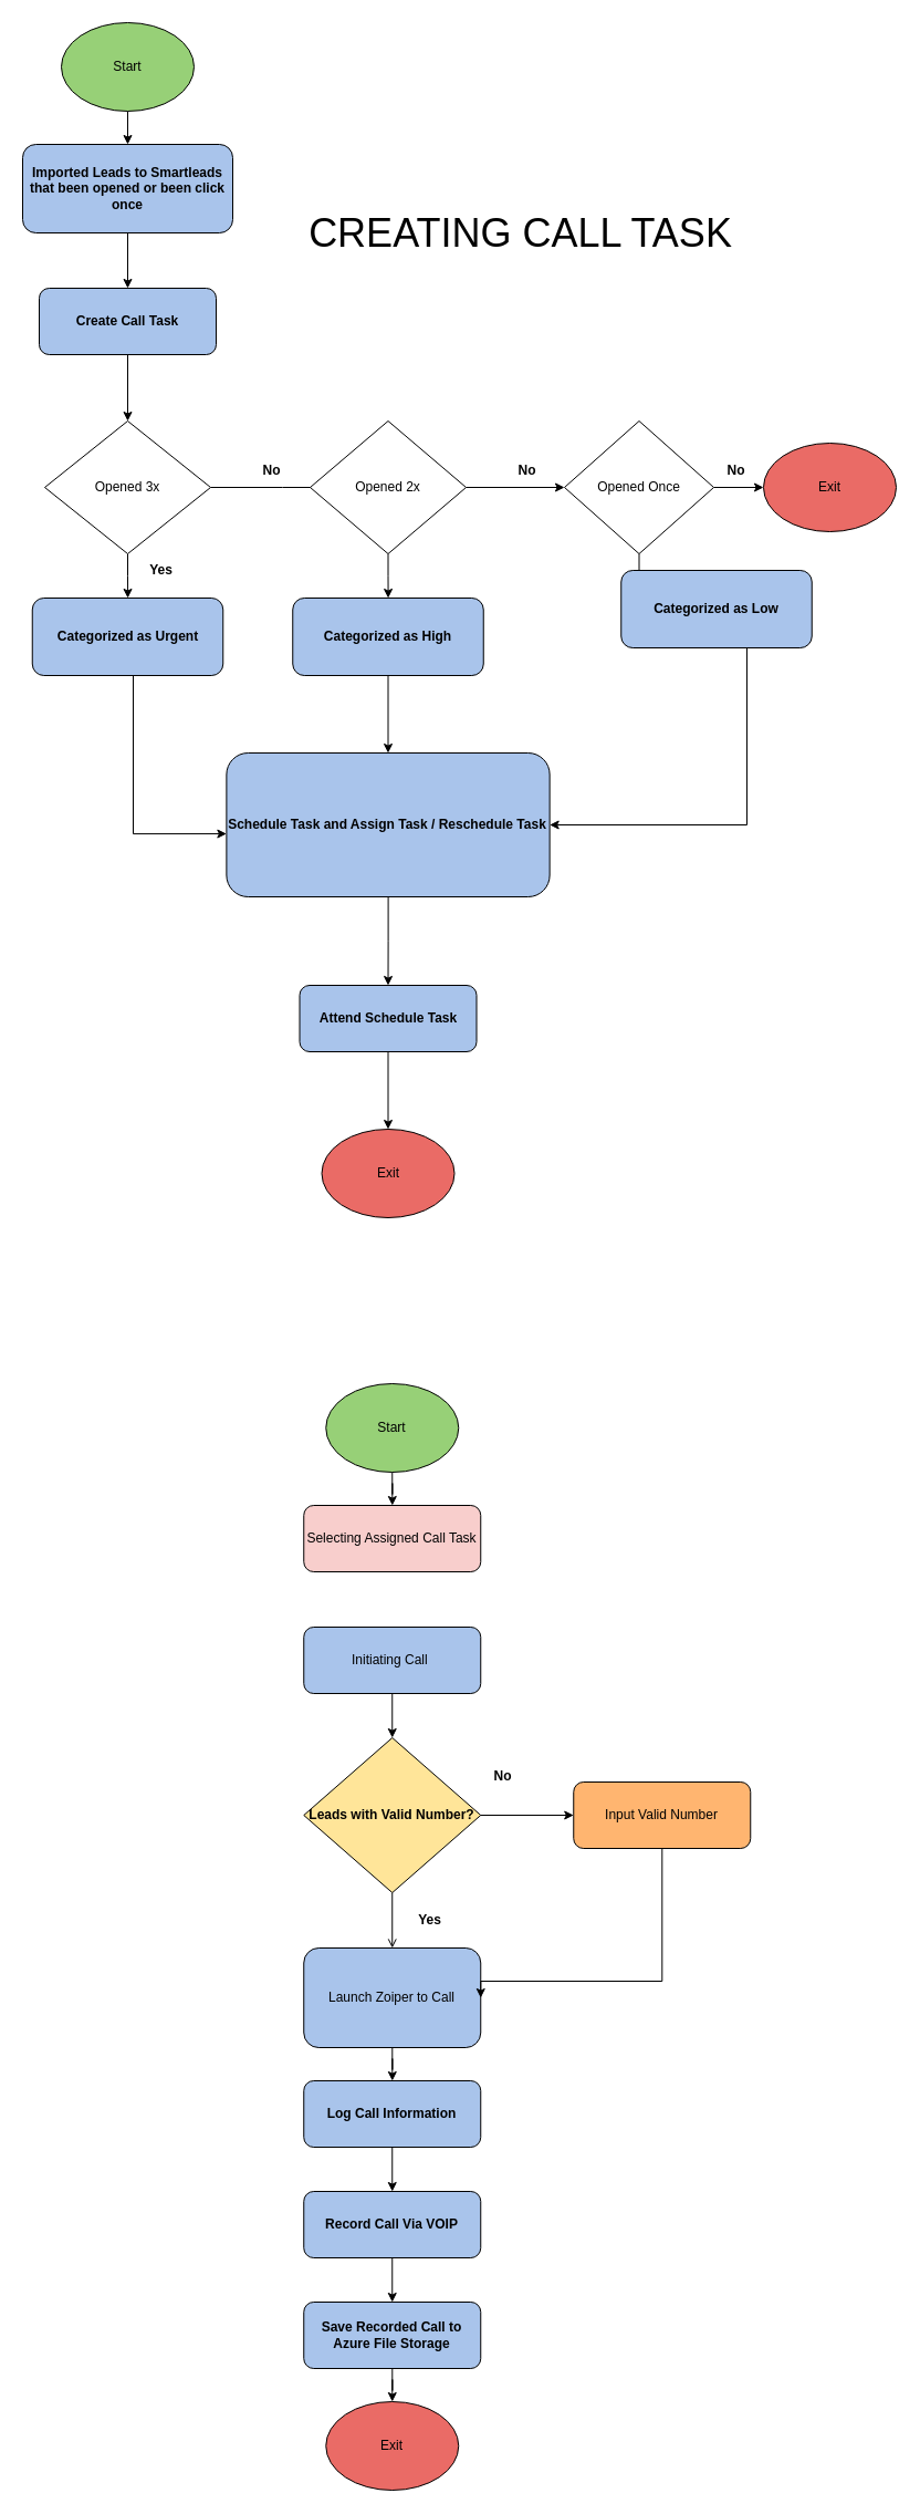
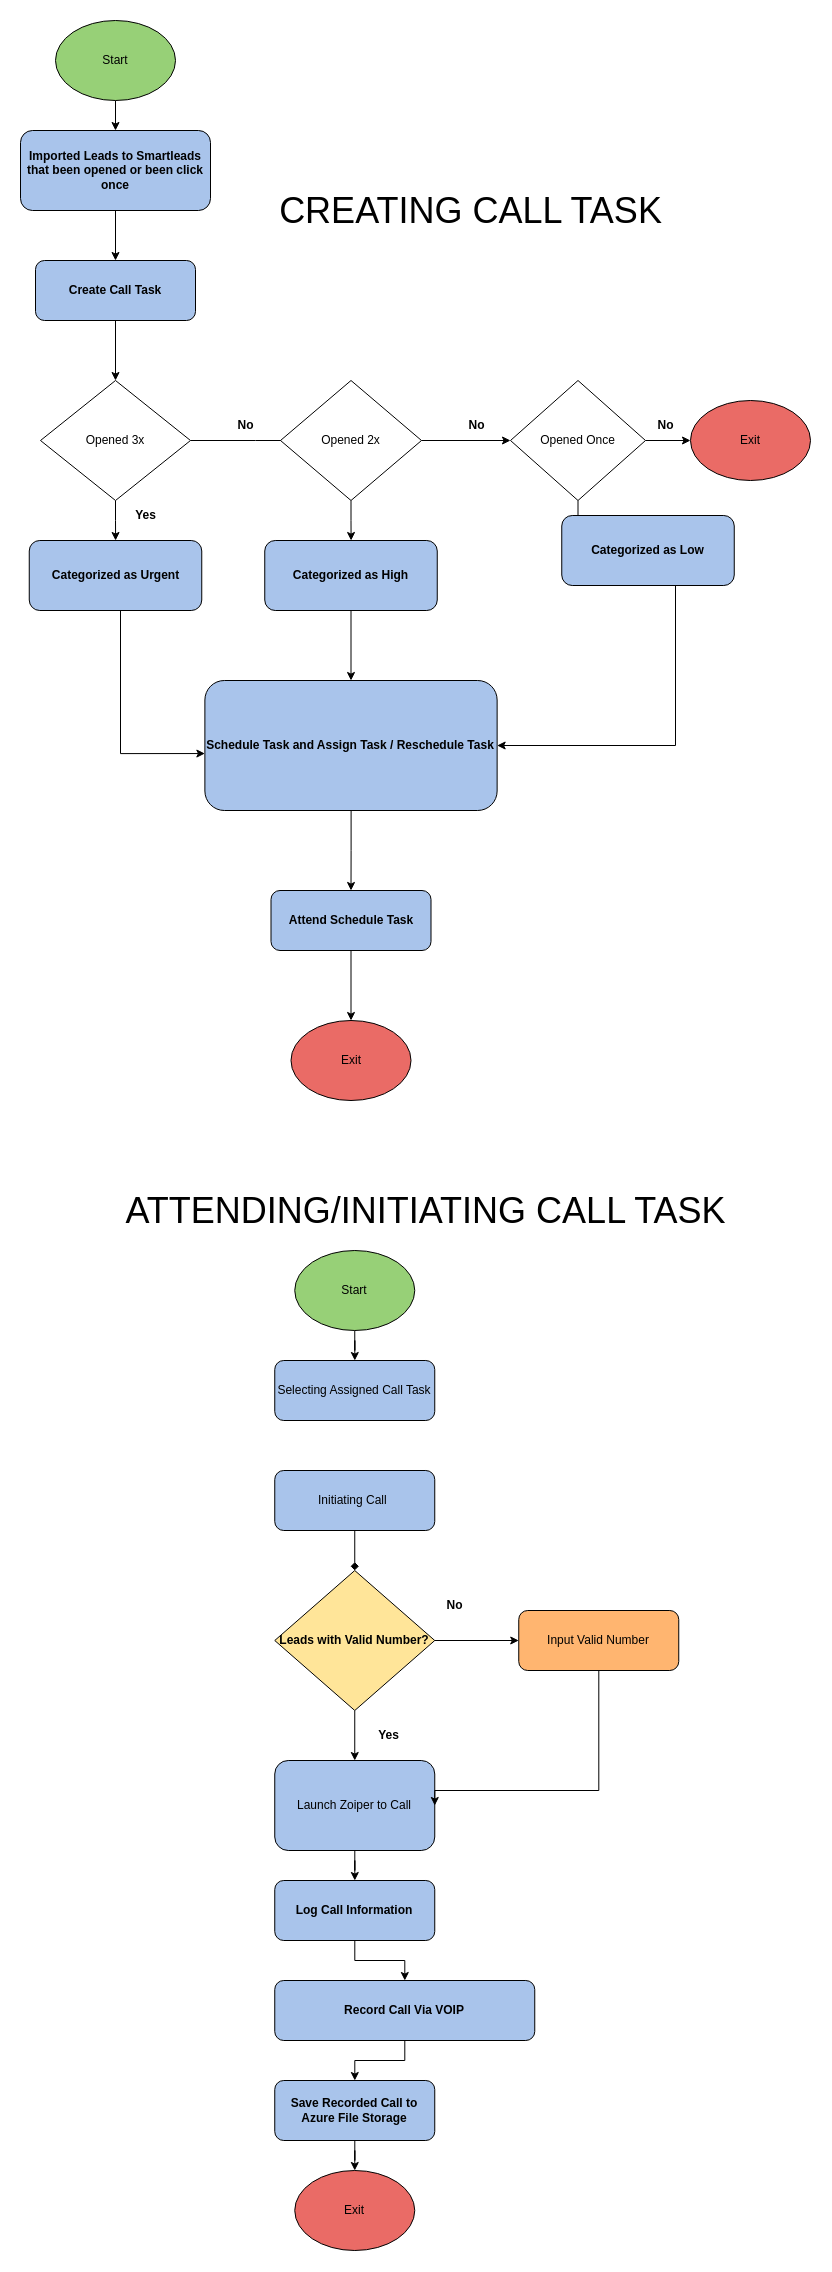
  <mxCell id="0" />
  <mxCell id="1" parent="0" />
  <mxCell id="2" value="" style="edgeStyle=orthogonalEdgeStyle;rounded=0;orthogonalLoop=1;jettySize=auto;html=1;" edge="1" parent="1" source="3" target="4"><mxGeometry relative="1" as="geometry" /></mxCell>
  <mxCell id="3" value="&lt;b&gt;Imported Leads to Smartleads that been opened or been click once&lt;/b&gt;" style="rounded=1;whiteSpace=wrap;html=1;fontSize=12;glass=0;strokeWidth=1;shadow=0;fillColor=#A9C4EB;" vertex="1" parent="1"><mxGeometry x="20" y="130" width="190" height="80" as="geometry" /></mxCell>
  <mxCell id="4" value="Create Call Task" style="rounded=1;whiteSpace=wrap;html=1;fontStyle=1;fillColor=#A9C4EB;" vertex="1" parent="1"><mxGeometry x="35" y="260" width="160" height="60" as="geometry" /></mxCell>
  <mxCell id="5" value="" style="edgeStyle=orthogonalEdgeStyle;rounded=0;orthogonalLoop=1;jettySize=auto;html=1;" edge="1" parent="1" source="6" target="8"><mxGeometry relative="1" as="geometry" /></mxCell>
  <mxCell id="6" value="Schedule Task and Assign Task / Reschedule Task" style="rounded=1;whiteSpace=wrap;html=1;fontStyle=1;fillColor=#A9C4EB;" vertex="1" parent="1"><mxGeometry x="204.38" y="680" width="292.25" height="130" as="geometry" /></mxCell>
  <mxCell id="7" value="" style="edgeStyle=orthogonalEdgeStyle;rounded=0;orthogonalLoop=1;jettySize=auto;html=1;" edge="1" parent="1" source="8" target="44"><mxGeometry relative="1" as="geometry" /></mxCell>
  <mxCell id="8" value="Attend Schedule Task" style="rounded=1;whiteSpace=wrap;html=1;fontStyle=1;fillColor=#A9C4EB;" vertex="1" parent="1"><mxGeometry x="270.51" y="890" width="160" height="60" as="geometry" /></mxCell>
  <mxCell id="9" value="" style="edgeStyle=orthogonalEdgeStyle;rounded=0;orthogonalLoop=1;jettySize=auto;html=1;" edge="1" parent="1" source="10" target="19"><mxGeometry relative="1" as="geometry" /></mxCell>
  <mxCell id="10" value="&lt;span style=&quot;font-weight: normal;&quot;&gt;Launch Zoiper to Call&lt;br&gt;&lt;/span&gt;" style="rounded=1;whiteSpace=wrap;html=1;fontStyle=1;fillColor=#A9C4EB;" vertex="1" parent="1"><mxGeometry x="274.25" y="1760" width="160" height="90" as="geometry" /></mxCell>
  <mxCell id="11" style="edgeStyle=orthogonalEdgeStyle;rounded=0;orthogonalLoop=1;jettySize=auto;html=1;entryX=1;entryY=0.5;entryDx=0;entryDy=0;" edge="1" parent="1" source="12" target="10"><mxGeometry relative="1" as="geometry"><Array as="points"><mxPoint x="598.25" y="1790" /></Array></mxGeometry></mxCell>
  <mxCell id="12" value="&lt;span style=&quot;font-weight: normal;&quot;&gt;Input Valid Number&lt;/span&gt;" style="rounded=1;whiteSpace=wrap;html=1;fontStyle=1;fillColor=#FFB570;" vertex="1" parent="1"><mxGeometry x="518.25" y="1610" width="160" height="60" as="geometry" /></mxCell>
- <mxCell id="13" value="" style="edgeStyle=orthogonalEdgeStyle;rounded=0;orthogonalLoop=1;jettySize=auto;html=1;endArrow=open;" edge="1" parent="1" source="15" target="10"><mxGeometry relative="1" as="geometry" /></mxCell>
+ <mxCell id="13" value="" style="edgeStyle=orthogonalEdgeStyle;rounded=0;orthogonalLoop=1;jettySize=auto;html=1;" edge="1" parent="1" source="15" target="10"><mxGeometry relative="1" as="geometry" /></mxCell>
  <mxCell id="14" value="" style="edgeStyle=orthogonalEdgeStyle;rounded=0;orthogonalLoop=1;jettySize=auto;html=1;" edge="1" parent="1" source="15" target="12"><mxGeometry relative="1" as="geometry" /></mxCell>
  <mxCell id="15" value="&lt;b&gt;Leads with Valid Number?&lt;/b&gt;" style="rhombus;whiteSpace=wrap;html=1;fillColor=#FFE599;" vertex="1" parent="1"><mxGeometry x="274.25" y="1570" width="160" height="140" as="geometry" /></mxCell>
  <mxCell id="16" value="" style="edgeStyle=orthogonalEdgeStyle;rounded=0;orthogonalLoop=1;jettySize=auto;html=1;" edge="1" parent="1" source="17" target="53"><mxGeometry relative="1" as="geometry" /></mxCell>
- <mxCell id="17" value="&lt;b&gt;Record Call Via VOIP&lt;/b&gt;" style="rounded=1;whiteSpace=wrap;html=1;fontStyle=0;fillColor=#A9C4EB;" vertex="1" parent="1"><mxGeometry x="274.25" y="1980" width="160" height="60" as="geometry" /></mxCell>
+ <mxCell id="17" value="&lt;b&gt;Record Call Via VOIP&lt;/b&gt;" style="rounded=1;whiteSpace=wrap;html=1;fontStyle=0;fillColor=#A9C4EB;" vertex="1" parent="1"><mxGeometry x="274.25" y="1980" width="260" height="60" as="geometry" /></mxCell>
  <mxCell id="18" value="" style="edgeStyle=orthogonalEdgeStyle;rounded=0;orthogonalLoop=1;jettySize=auto;html=1;" edge="1" parent="1" source="19" target="17"><mxGeometry relative="1" as="geometry" /></mxCell>
  <mxCell id="19" value="&lt;span style=&quot;&quot;&gt;&lt;b&gt;Log Call Information&lt;/b&gt;&lt;/span&gt;" style="rounded=1;whiteSpace=wrap;html=1;fontStyle=0;fillColor=#A9C4EB;" vertex="1" parent="1"><mxGeometry x="274.25" y="1880" width="160" height="60" as="geometry" /></mxCell>
  <mxCell id="20" value="Yes" style="text;html=1;align=center;verticalAlign=middle;resizable=0;points=[];autosize=1;strokeColor=none;fillColor=none;fontStyle=1" vertex="1" parent="1"><mxGeometry x="368.25" y="1720" width="40" height="30" as="geometry" /></mxCell>
  <mxCell id="21" value="No" style="text;html=1;align=center;verticalAlign=middle;resizable=0;points=[];autosize=1;strokeColor=none;fillColor=none;fontStyle=1" vertex="1" parent="1"><mxGeometry x="434.25" y="1590" width="40" height="30" as="geometry" /></mxCell>
  <mxCell id="22" value="" style="edgeStyle=orthogonalEdgeStyle;rounded=0;orthogonalLoop=1;jettySize=auto;html=1;" edge="1" parent="1" source="4" target="25"><mxGeometry relative="1" as="geometry"><mxPoint x="120" y="320" as="sourcePoint" /><mxPoint x="120" y="550" as="targetPoint" /></mxGeometry></mxCell>
  <mxCell id="23" value="" style="edgeStyle=orthogonalEdgeStyle;rounded=0;orthogonalLoop=1;jettySize=auto;html=1;" edge="1" parent="1" source="25" target="27"><mxGeometry relative="1" as="geometry" /></mxCell>
  <mxCell id="24" value="" style="edgeStyle=orthogonalEdgeStyle;rounded=0;orthogonalLoop=1;jettySize=auto;html=1;" edge="1" parent="1" source="25"><mxGeometry relative="1" as="geometry"><mxPoint x="320" y="440" as="targetPoint" /></mxGeometry></mxCell>
  <mxCell id="25" value="Opened 3x" style="rhombus;whiteSpace=wrap;html=1;" vertex="1" parent="1"><mxGeometry x="40" y="380" width="150" height="120" as="geometry" /></mxCell>
  <mxCell id="26" value="Yes" style="text;html=1;align=center;verticalAlign=middle;resizable=0;points=[];autosize=1;strokeColor=none;fillColor=none;fontStyle=1" vertex="1" parent="1"><mxGeometry x="125" y="500" width="40" height="30" as="geometry" /></mxCell>
  <mxCell id="27" value="Categorized as Urgent" style="rounded=1;whiteSpace=wrap;html=1;fontStyle=1;fillColor=#A9C4EB;" vertex="1" parent="1"><mxGeometry x="28.75" y="540" width="172.5" height="70" as="geometry" /></mxCell>
  <mxCell id="28" value="No" style="text;html=1;align=center;verticalAlign=middle;resizable=0;points=[];autosize=1;strokeColor=none;fillColor=none;fontStyle=1" vertex="1" parent="1"><mxGeometry x="225" y="410" width="40" height="30" as="geometry" /></mxCell>
  <mxCell id="29" value="" style="edgeStyle=orthogonalEdgeStyle;rounded=0;orthogonalLoop=1;jettySize=auto;html=1;" edge="1" parent="1" source="31" target="33"><mxGeometry relative="1" as="geometry" /></mxCell>
  <mxCell id="30" value="" style="edgeStyle=orthogonalEdgeStyle;rounded=0;orthogonalLoop=1;jettySize=auto;html=1;" edge="1" parent="1" source="31" target="36"><mxGeometry relative="1" as="geometry" /></mxCell>
  <mxCell id="31" value="Opened 2x" style="rhombus;whiteSpace=wrap;html=1;" vertex="1" parent="1"><mxGeometry x="280" y="380" width="141" height="120" as="geometry" /></mxCell>
  <mxCell id="32" value="" style="edgeStyle=orthogonalEdgeStyle;rounded=0;orthogonalLoop=1;jettySize=auto;html=1;" edge="1" parent="1" source="33" target="6"><mxGeometry relative="1" as="geometry" /></mxCell>
  <mxCell id="33" value="Categorized as High" style="rounded=1;whiteSpace=wrap;html=1;fontStyle=1;fillColor=#A9C4EB;" vertex="1" parent="1"><mxGeometry x="264.25" y="540" width="172.5" height="70" as="geometry" /></mxCell>
  <mxCell id="34" value="" style="edgeStyle=orthogonalEdgeStyle;rounded=0;orthogonalLoop=1;jettySize=auto;html=1;" edge="1" parent="1" source="36" target="39"><mxGeometry relative="1" as="geometry" /></mxCell>
  <mxCell id="35" value="" style="edgeStyle=orthogonalEdgeStyle;rounded=0;orthogonalLoop=1;jettySize=auto;html=1;" edge="1" parent="1" source="36" target="40"><mxGeometry relative="1" as="geometry" /></mxCell>
  <mxCell id="36" value="Opened Once" style="rhombus;whiteSpace=wrap;html=1;" vertex="1" parent="1"><mxGeometry x="510" y="380" width="135" height="120" as="geometry" /></mxCell>
  <mxCell id="37" value="No" style="text;html=1;align=center;verticalAlign=middle;resizable=0;points=[];autosize=1;strokeColor=none;fillColor=none;fontStyle=1" vertex="1" parent="1"><mxGeometry x="456.25" y="410" width="40" height="30" as="geometry" /></mxCell>
  <mxCell id="38" style="edgeStyle=orthogonalEdgeStyle;rounded=0;orthogonalLoop=1;jettySize=auto;html=1;entryX=1;entryY=0.5;entryDx=0;entryDy=0;" edge="1" parent="1" source="39" target="6"><mxGeometry relative="1" as="geometry"><Array as="points"><mxPoint x="675" y="745" /></Array></mxGeometry></mxCell>
  <mxCell id="39" value="Categorized as Low" style="rounded=1;whiteSpace=wrap;html=1;fontStyle=1;fillColor=#A9C4EB;" vertex="1" parent="1"><mxGeometry x="561.25" y="515" width="172.5" height="70" as="geometry" /></mxCell>
  <mxCell id="40" value="Exit" style="ellipse;whiteSpace=wrap;html=1;fillColor=#EA6B66;" vertex="1" parent="1"><mxGeometry x="690" y="400" width="120" height="80" as="geometry" /></mxCell>
  <mxCell id="41" value="" style="edgeStyle=orthogonalEdgeStyle;rounded=0;orthogonalLoop=1;jettySize=auto;html=1;" edge="1" parent="1" source="42" target="3"><mxGeometry relative="1" as="geometry" /></mxCell>
  <mxCell id="42" value="Start" style="ellipse;whiteSpace=wrap;html=1;fillColor=#97D077;" vertex="1" parent="1"><mxGeometry x="55" y="20" width="120" height="80" as="geometry" /></mxCell>
  <mxCell id="43" style="edgeStyle=orthogonalEdgeStyle;rounded=0;orthogonalLoop=1;jettySize=auto;html=1;entryX=0;entryY=0.562;entryDx=0;entryDy=0;entryPerimeter=0;" edge="1" parent="1" source="27" target="6"><mxGeometry relative="1" as="geometry"><Array as="points"><mxPoint x="120" y="753" /></Array></mxGeometry></mxCell>
  <mxCell id="44" value="Exit" style="ellipse;whiteSpace=wrap;html=1;fillColor=#EA6B66;" vertex="1" parent="1"><mxGeometry x="290.51" y="1020" width="120" height="80" as="geometry" /></mxCell>
  <mxCell id="45" value="&lt;font style=&quot;font-size: 36px;&quot;&gt;CREATING CALL TASK&lt;/font&gt;" style="text;html=1;align=center;verticalAlign=middle;resizable=0;points=[];autosize=1;strokeColor=none;fillColor=none;" vertex="1" parent="1"><mxGeometry x="265" y="180" width="410" height="60" as="geometry" /></mxCell>
+ <mxCell id="46" value="&lt;span style=&quot;font-size: 36px;&quot;&gt;ATTENDING/INITIATING CALL TASK&lt;/span&gt;" style="text;html=1;align=center;verticalAlign=middle;resizable=0;points=[];autosize=1;strokeColor=none;fillColor=none;" vertex="1" parent="1"><mxGeometry x="115" y="1180" width="620" height="60" as="geometry" /></mxCell>
  <mxCell id="47" value="" style="edgeStyle=orthogonalEdgeStyle;rounded=0;orthogonalLoop=1;jettySize=auto;html=1;" edge="1" parent="1" source="48" target="49"><mxGeometry relative="1" as="geometry" /></mxCell>
  <mxCell id="48" value="Start" style="ellipse;whiteSpace=wrap;html=1;fillColor=#97D077;" vertex="1" parent="1"><mxGeometry x="294.25" y="1250" width="120" height="80" as="geometry" /></mxCell>
- <mxCell id="49" value="&lt;span style=&quot;font-weight: normal;&quot;&gt;Selecting Assigned Call Task&lt;br&gt;&lt;/span&gt;" style="rounded=1;whiteSpace=wrap;html=1;fontStyle=1;fillColor=#f8cecc;" vertex="1" parent="1"><mxGeometry x="274.25" y="1360" width="160" height="60" as="geometry" /></mxCell>
- <mxCell id="50" value="" style="edgeStyle=orthogonalEdgeStyle;rounded=0;orthogonalLoop=1;jettySize=auto;html=1;" edge="1" parent="1" source="51" target="15"><mxGeometry relative="1" as="geometry" /></mxCell>
+ <mxCell id="49" value="&lt;span style=&quot;font-weight: normal;&quot;&gt;Selecting Assigned Call Task&lt;br&gt;&lt;/span&gt;" style="rounded=1;whiteSpace=wrap;html=1;fontStyle=1;fillColor=#A9C4EB;" vertex="1" parent="1"><mxGeometry x="274.25" y="1360" width="160" height="60" as="geometry" /></mxCell>
+ <mxCell id="50" value="" style="edgeStyle=orthogonalEdgeStyle;rounded=0;orthogonalLoop=1;jettySize=auto;html=1;endArrow=diamond;" edge="1" parent="1" source="51" target="15"><mxGeometry relative="1" as="geometry" /></mxCell>
  <mxCell id="51" value="&lt;span style=&quot;font-weight: normal;&quot;&gt;Initiating Call&amp;nbsp;&lt;br&gt;&lt;/span&gt;" style="rounded=1;whiteSpace=wrap;html=1;fontStyle=1;fillColor=#A9C4EB;" vertex="1" parent="1"><mxGeometry x="274.25" y="1470" width="160" height="60" as="geometry" /></mxCell>
  <mxCell id="52" value="" style="edgeStyle=orthogonalEdgeStyle;rounded=0;orthogonalLoop=1;jettySize=auto;html=1;" edge="1" parent="1" source="53" target="54"><mxGeometry relative="1" as="geometry" /></mxCell>
  <mxCell id="53" value="&lt;b&gt;Save Recorded Call to Azure File Storage&lt;/b&gt;" style="rounded=1;whiteSpace=wrap;html=1;fontStyle=0;fillColor=#A9C4EB;" vertex="1" parent="1"><mxGeometry x="274.25" y="2080" width="160" height="60" as="geometry" /></mxCell>
  <mxCell id="54" value="Exit" style="ellipse;whiteSpace=wrap;html=1;fillColor=#EA6B66;" vertex="1" parent="1"><mxGeometry x="294.25" y="2170" width="120" height="80" as="geometry" /></mxCell>
  <mxCell id="55" value="No" style="text;html=1;align=center;verticalAlign=middle;resizable=0;points=[];autosize=1;strokeColor=none;fillColor=none;fontStyle=1" vertex="1" parent="1"><mxGeometry x="645" y="410" width="40" height="30" as="geometry" /></mxCell>
